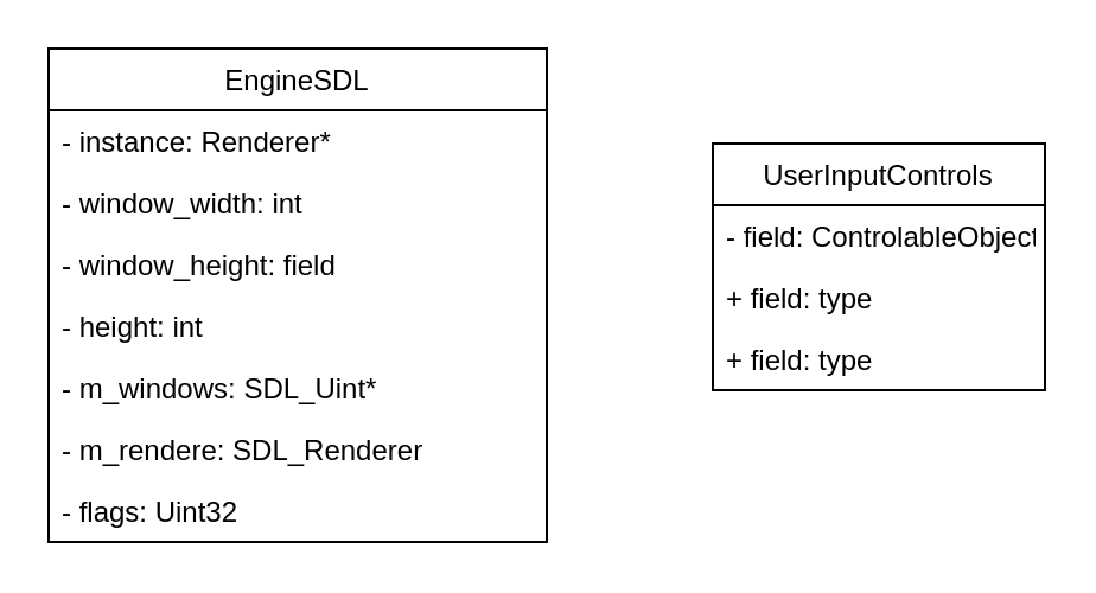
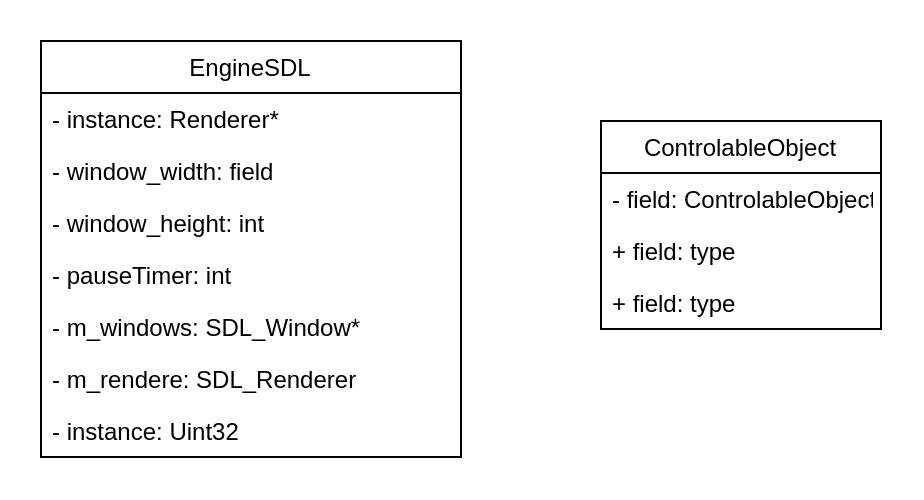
  <mxCell id="0" />
  <mxCell id="1" parent="0" />
  <mxCell id="2" value="EngineSDL" style="swimlane;fontStyle=0;childLayout=stackLayout;horizontal=1;startSize=26;fillColor=none;horizontalStack=0;resizeParent=1;resizeParentMax=0;resizeLast=0;collapsible=1;marginBottom=0;" vertex="1" parent="1"><mxGeometry x="20" y="20" width="210" height="208" as="geometry" /></mxCell>
  <mxCell id="3" value="- instance: Renderer*" style="text;strokeColor=none;fillColor=none;align=left;verticalAlign=top;spacingLeft=4;spacingRight=4;overflow=hidden;rotatable=0;points=[[0,0.5],[1,0.5]];portConstraint=eastwest;" vertex="1" parent="2"><mxGeometry y="26" width="210" height="26" as="geometry" /></mxCell>
- <mxCell id="4" value="- window_width: int" style="text;strokeColor=none;fillColor=none;align=left;verticalAlign=top;spacingLeft=4;spacingRight=4;overflow=hidden;rotatable=0;points=[[0,0.5],[1,0.5]];portConstraint=eastwest;" vertex="1" parent="2"><mxGeometry y="52" width="210" height="26" as="geometry" /></mxCell>
- <mxCell id="5" value="- window_height: field" style="text;strokeColor=none;fillColor=none;align=left;verticalAlign=top;spacingLeft=4;spacingRight=4;overflow=hidden;rotatable=0;points=[[0,0.5],[1,0.5]];portConstraint=eastwest;" vertex="1" parent="2"><mxGeometry y="78" width="210" height="26" as="geometry" /></mxCell>
- <mxCell id="6" value="- height: int" style="text;strokeColor=none;fillColor=none;align=left;verticalAlign=top;spacingLeft=4;spacingRight=4;overflow=hidden;rotatable=0;points=[[0,0.5],[1,0.5]];portConstraint=eastwest;" vertex="1" parent="2"><mxGeometry y="104" width="210" height="26" as="geometry" /></mxCell>
- <mxCell id="7" value="- m_windows: SDL_Uint*" style="text;strokeColor=none;fillColor=none;align=left;verticalAlign=top;spacingLeft=4;spacingRight=4;overflow=hidden;rotatable=0;points=[[0,0.5],[1,0.5]];portConstraint=eastwest;" vertex="1" parent="2"><mxGeometry y="130" width="210" height="26" as="geometry" /></mxCell>
+ <mxCell id="4" value="- window_width: field" style="text;strokeColor=none;fillColor=none;align=left;verticalAlign=top;spacingLeft=4;spacingRight=4;overflow=hidden;rotatable=0;points=[[0,0.5],[1,0.5]];portConstraint=eastwest;" vertex="1" parent="2"><mxGeometry y="52" width="210" height="26" as="geometry" /></mxCell>
+ <mxCell id="5" value="- window_height: int" style="text;strokeColor=none;fillColor=none;align=left;verticalAlign=top;spacingLeft=4;spacingRight=4;overflow=hidden;rotatable=0;points=[[0,0.5],[1,0.5]];portConstraint=eastwest;" vertex="1" parent="2"><mxGeometry y="78" width="210" height="26" as="geometry" /></mxCell>
+ <mxCell id="6" value="- pauseTimer: int" style="text;strokeColor=none;fillColor=none;align=left;verticalAlign=top;spacingLeft=4;spacingRight=4;overflow=hidden;rotatable=0;points=[[0,0.5],[1,0.5]];portConstraint=eastwest;" vertex="1" parent="2"><mxGeometry y="104" width="210" height="26" as="geometry" /></mxCell>
+ <mxCell id="7" value="- m_windows: SDL_Window*" style="text;strokeColor=none;fillColor=none;align=left;verticalAlign=top;spacingLeft=4;spacingRight=4;overflow=hidden;rotatable=0;points=[[0,0.5],[1,0.5]];portConstraint=eastwest;" vertex="1" parent="2"><mxGeometry y="130" width="210" height="26" as="geometry" /></mxCell>
  <mxCell id="8" value="- m_rendere: SDL_Renderer" style="text;strokeColor=none;fillColor=none;align=left;verticalAlign=top;spacingLeft=4;spacingRight=4;overflow=hidden;rotatable=0;points=[[0,0.5],[1,0.5]];portConstraint=eastwest;" vertex="1" parent="2"><mxGeometry y="156" width="210" height="26" as="geometry" /></mxCell>
- <mxCell id="9" value="- flags: Uint32" style="text;strokeColor=none;fillColor=none;align=left;verticalAlign=top;spacingLeft=4;spacingRight=4;overflow=hidden;rotatable=0;points=[[0,0.5],[1,0.5]];portConstraint=eastwest;" vertex="1" parent="2"><mxGeometry y="182" width="210" height="26" as="geometry" /></mxCell>
- <mxCell id="10" value="UserInputControls" style="swimlane;fontStyle=0;childLayout=stackLayout;horizontal=1;startSize=26;fillColor=none;horizontalStack=0;resizeParent=1;resizeParentMax=0;resizeLast=0;collapsible=1;marginBottom=0;" vertex="1" parent="1"><mxGeometry x="300" y="60" width="140" height="104" as="geometry" /></mxCell>
+ <mxCell id="9" value="- instance: Uint32" style="text;strokeColor=none;fillColor=none;align=left;verticalAlign=top;spacingLeft=4;spacingRight=4;overflow=hidden;rotatable=0;points=[[0,0.5],[1,0.5]];portConstraint=eastwest;" vertex="1" parent="2"><mxGeometry y="182" width="210" height="26" as="geometry" /></mxCell>
+ <mxCell id="10" value="ControlableObject" style="swimlane;fontStyle=0;childLayout=stackLayout;horizontal=1;startSize=26;fillColor=none;horizontalStack=0;resizeParent=1;resizeParentMax=0;resizeLast=0;collapsible=1;marginBottom=0;" vertex="1" parent="1"><mxGeometry x="300" y="60" width="140" height="104" as="geometry" /></mxCell>
  <mxCell id="11" value="- field: ControlableObject" style="text;strokeColor=none;fillColor=none;align=left;verticalAlign=top;spacingLeft=4;spacingRight=4;overflow=hidden;rotatable=0;points=[[0,0.5],[1,0.5]];portConstraint=eastwest;" vertex="1" parent="10"><mxGeometry y="26" width="140" height="26" as="geometry" /></mxCell>
  <mxCell id="12" value="+ field: type" style="text;strokeColor=none;fillColor=none;align=left;verticalAlign=top;spacingLeft=4;spacingRight=4;overflow=hidden;rotatable=0;points=[[0,0.5],[1,0.5]];portConstraint=eastwest;" vertex="1" parent="10"><mxGeometry y="52" width="140" height="26" as="geometry" /></mxCell>
  <mxCell id="13" value="+ field: type" style="text;strokeColor=none;fillColor=none;align=left;verticalAlign=top;spacingLeft=4;spacingRight=4;overflow=hidden;rotatable=0;points=[[0,0.5],[1,0.5]];portConstraint=eastwest;" vertex="1" parent="10"><mxGeometry y="78" width="140" height="26" as="geometry" /></mxCell>
